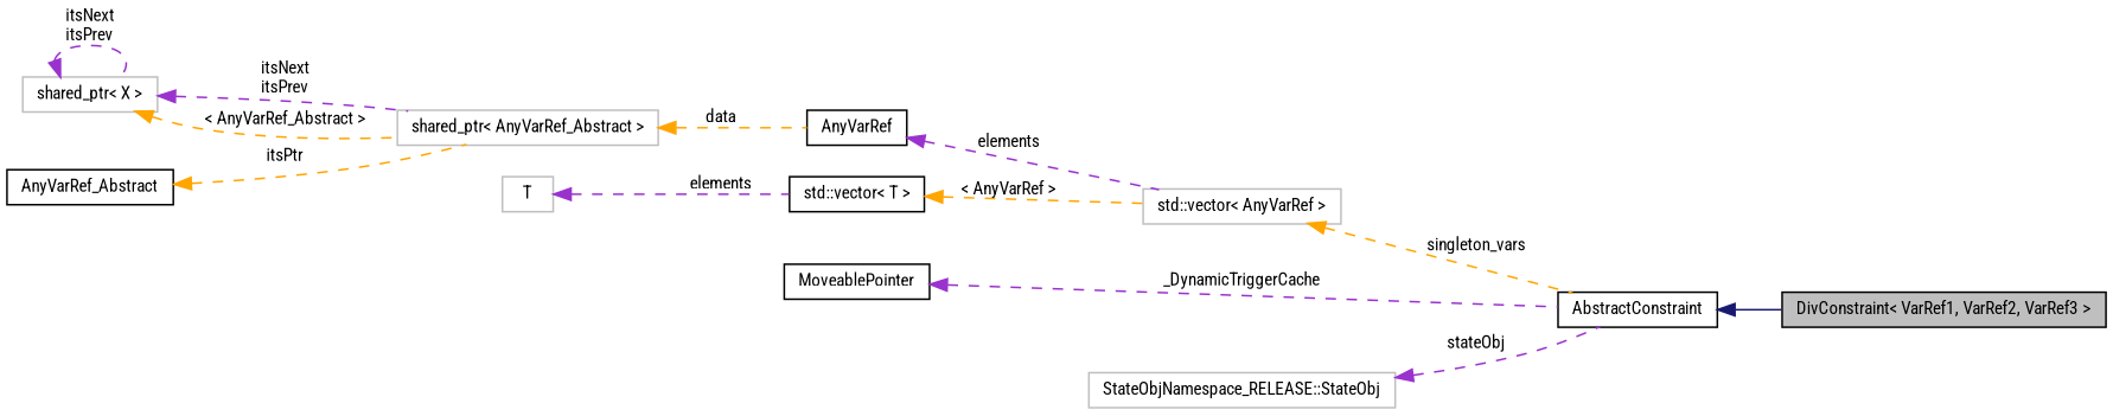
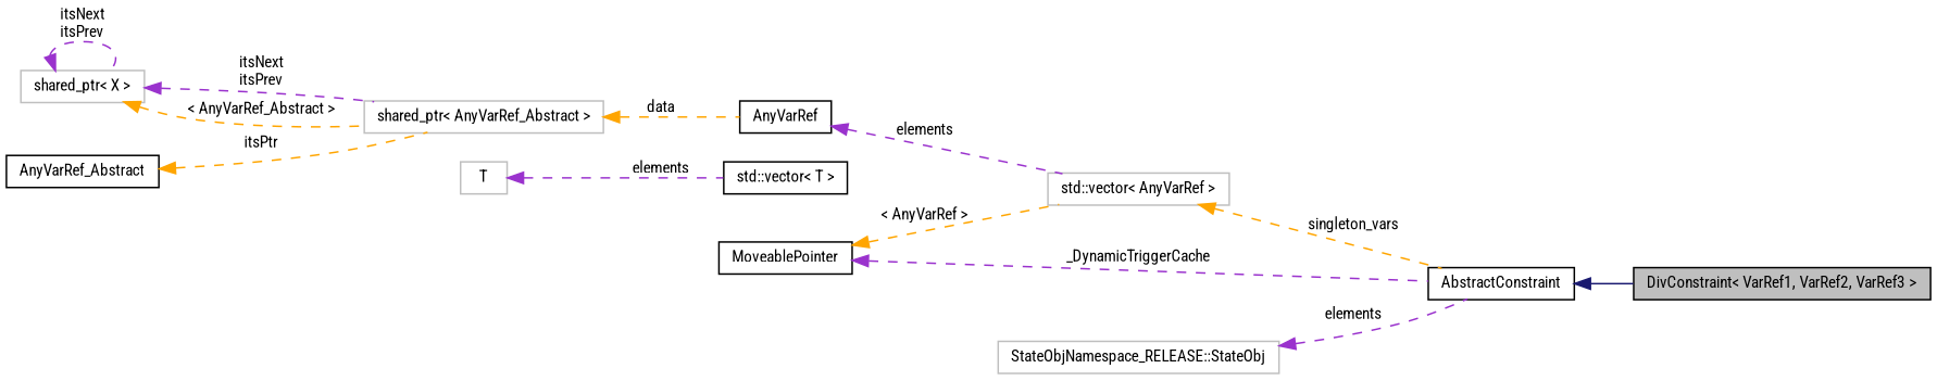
  digraph {
    fontname="Roboto Condensed"
    rankdir=LR
    node [color=black fillcolor=white fontname="Roboto Condensed" fontsize=10 shape=record style=filled]
    edge [color=darkorchid3 dir=back fontname="Roboto Condensed" fontsize=10 labelfontname=FreeSans labelfontsize=10 style=dashed]
    n1 [fillcolor=grey75 fontcolor=black height=0.2 label="DivConstraint\< VarRef1, VarRef2, VarRef3 \>" width=0.4]
    n2 [height=0.2 label=AbstractConstraint width=0.4]
    n3 [color=grey75 height=0.2 label="std::vector\< AnyVarRef \>" width=0.4]
    n4 [height=0.2 label=AnyVarRef width=0.4]
    n5 [color=grey75 height=0.2 label="shared_ptr\< AnyVarRef_Abstract \>" width=0.4]
    n6 [color=grey75 height=0.2 label="shared_ptr\< X \>" width=0.4]
    n7 [height=0.2 label=AnyVarRef_Abstract width=0.4]
    n8 [height=0.2 label="std::vector\< T \>" width=0.4]
    n9 [color=grey75 height=0.2 label=T width=0.4]
    n10 [height=0.2 label=MoveablePointer width=0.4]
    n11 [color=grey75 height=0.2 label="StateObjNamespace_RELEASE::StateObj" width=0.4]
    n2 -> n1 [color=midnightblue style=solid]
    n3 -> n2 [color=orange label=singleton_vars]
    n4 -> n3 [label=elements]
    n5 -> n4 [color=orange label=data]
    n6 -> n5 [label="itsNext\nitsPrev"]
    n6 -> n5 [color=orange label="\< AnyVarRef_Abstract \>"]
    n6 -> n6 [label="itsNext\nitsPrev"]
    n7 -> n5 [color=orange label=itsPtr]
-   n8 -> n3 [color=orange label="\< AnyVarRef \>"]
+   n10 -> n3 [color=orange label="\< AnyVarRef \>"]
    n9 -> n8 [label=elements]
    n10 -> n2 [label=_DynamicTriggerCache]
-   n11 -> n2 [label=stateObj]
+   n11 -> n2 [label=elements]
  }
